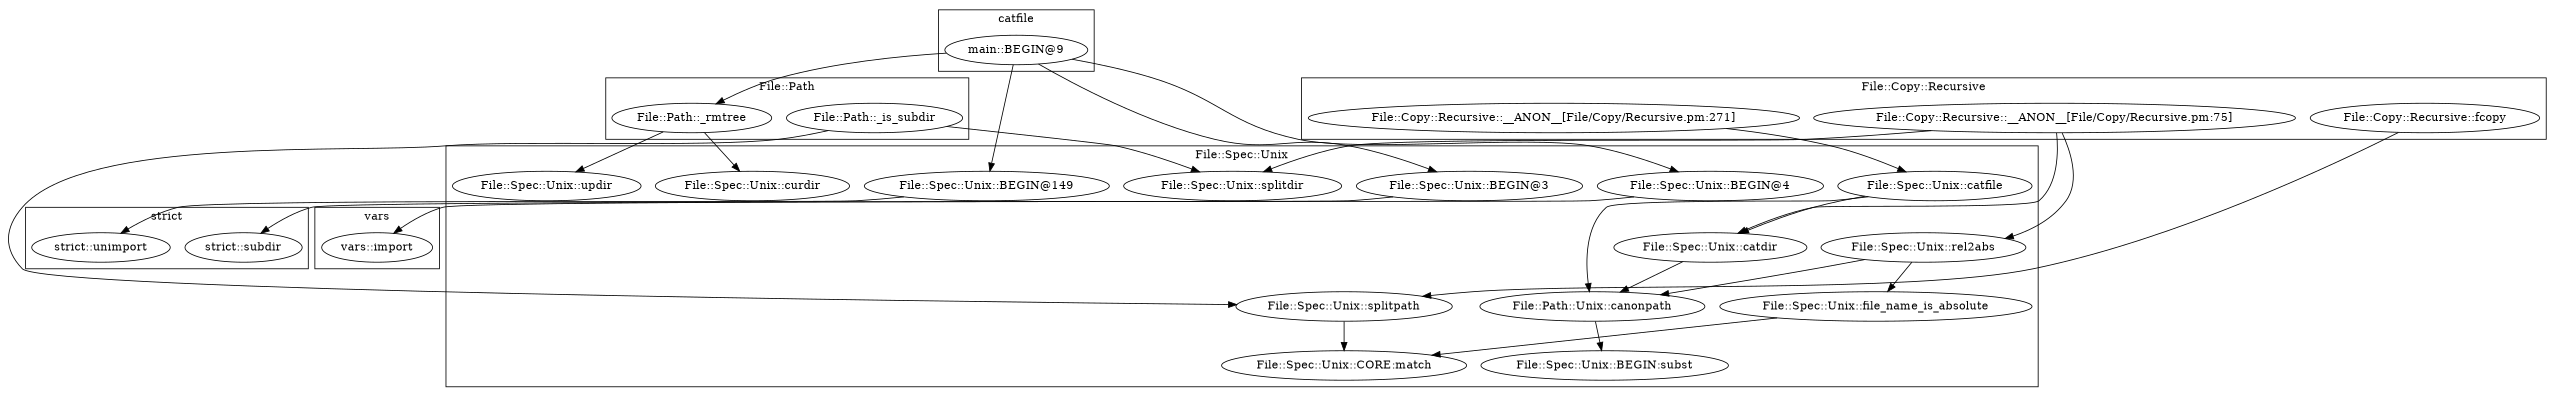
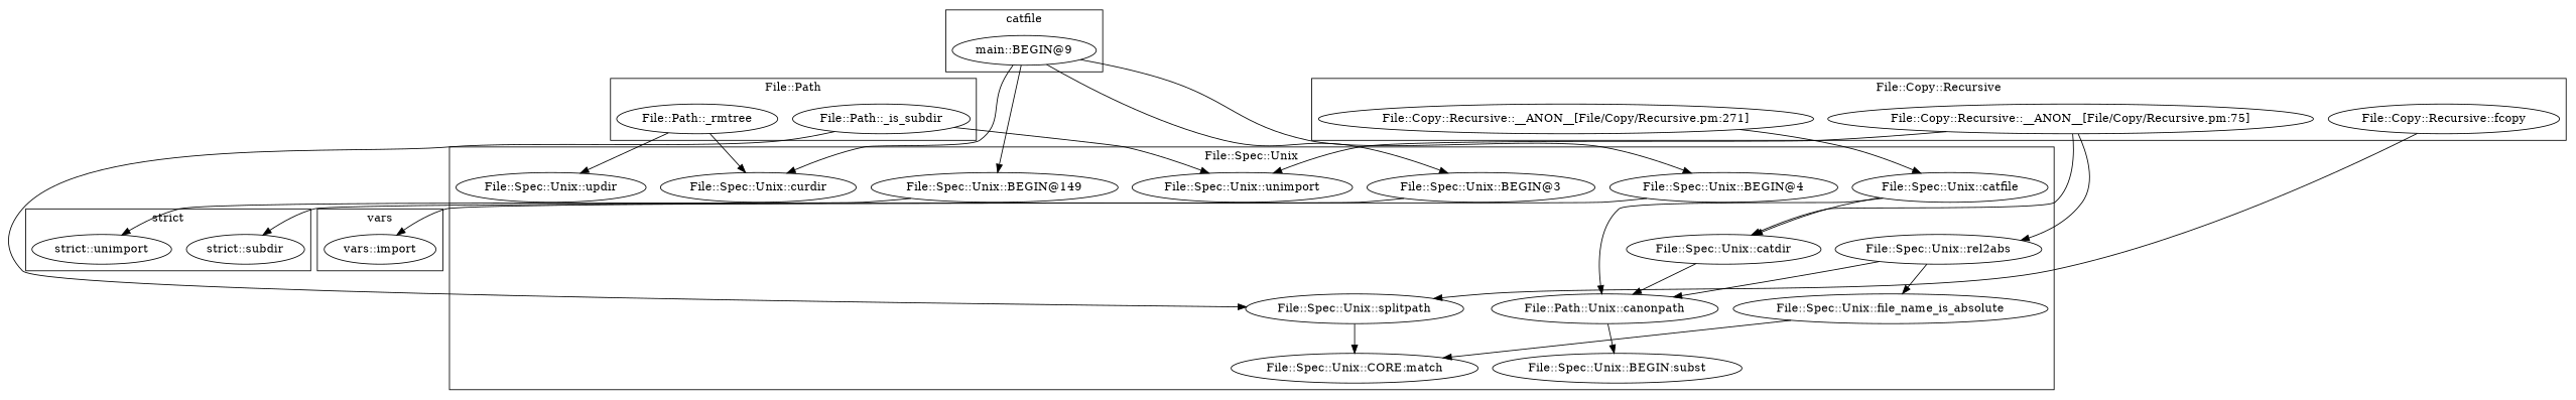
  digraph {
    "File::Spec::Unix::curdir"
    "File::Spec::Unix::rel2abs"
    n3 [label="File::Path::Unix::canonpath"]
    "File::Spec::Unix::CORE:match"
    "File::Spec::Unix::catfile"
    "File::Spec::Unix::updir"
    "File::Spec::Unix::BEGIN@149"
    "File::Spec::Unix::file_name_is_absolute"
-   "File::Spec::Unix::splitdir"
+   "File::Spec::Unix::splitdir" [label="File::Spec::Unix::unimport"]
    "File::Spec::Unix::splitpath"
    "File::Spec::Unix::BEGIN@4"
    "File::Spec::Unix::BEGIN@3"
    n13 [label="File::Spec::Unix::BEGIN:subst"]
    "File::Spec::Unix::catdir"
    "File::Path::_rmtree"
    "File::Path::_is_subdir"
    "vars::import"
    "main::BEGIN@9"
    n19 [label="strict::subdir"]
    "strict::unimport"
    "File::Copy::Recursive::__ANON__[File/Copy/Recursive.pm:271]"
    "File::Copy::Recursive::__ANON__[File/Copy/Recursive.pm:75]"
    "File::Copy::Recursive::fcopy"
    subgraph cluster_1 {
      label="File::Spec::Unix"
      "File::Spec::Unix::curdir"
      "File::Spec::Unix::rel2abs"
      n3
      "File::Spec::Unix::CORE:match"
      "File::Spec::Unix::catfile"
      "File::Spec::Unix::updir"
      "File::Spec::Unix::BEGIN@149"
      "File::Spec::Unix::file_name_is_absolute"
      "File::Spec::Unix::splitdir"
      "File::Spec::Unix::splitpath"
      "File::Spec::Unix::BEGIN@4"
      "File::Spec::Unix::BEGIN@3"
      n13
      "File::Spec::Unix::catdir"
    }
    subgraph cluster_2 {
      label="File::Path"
      "File::Path::_rmtree"
      "File::Path::_is_subdir"
    }
    subgraph cluster_3 {
      label=vars
      "vars::import"
    }
    subgraph cluster_4 {
      label=catfile
      "main::BEGIN@9"
    }
    subgraph cluster_5 {
      label="strict"
      n19
      "strict::unimport"
    }
    subgraph cluster_6 {
      label="File::Copy::Recursive"
      "File::Copy::Recursive::__ANON__[File/Copy/Recursive.pm:271]"
      "File::Copy::Recursive::__ANON__[File/Copy/Recursive.pm:75]"
      "File::Copy::Recursive::fcopy"
    }
    "File::Spec::Unix::rel2abs" -> n3
    "File::Spec::Unix::rel2abs" -> "File::Spec::Unix::file_name_is_absolute"
    n3 -> n13
    "File::Spec::Unix::catfile" -> n3
    "File::Spec::Unix::catfile" -> "File::Spec::Unix::catdir"
    "File::Spec::Unix::BEGIN@149" -> "strict::unimport"
    "File::Spec::Unix::file_name_is_absolute" -> "File::Spec::Unix::CORE:match"
    "File::Spec::Unix::splitpath" -> "File::Spec::Unix::CORE:match"
    "File::Spec::Unix::BEGIN@4" -> "vars::import"
    "File::Spec::Unix::BEGIN@3" -> n19
    "File::Spec::Unix::catdir" -> n3
    "File::Path::_rmtree" -> "File::Spec::Unix::curdir"
    "File::Path::_rmtree" -> "File::Spec::Unix::updir"
    "File::Path::_is_subdir" -> "File::Spec::Unix::splitdir"
    "File::Path::_is_subdir" -> "File::Spec::Unix::splitpath"
-   "main::BEGIN@9" -> "File::Path::_rmtree"
+   "main::BEGIN@9" -> "File::Spec::Unix::curdir"
    "main::BEGIN@9" -> "File::Spec::Unix::BEGIN@149"
    "main::BEGIN@9" -> "File::Spec::Unix::BEGIN@4"
    "main::BEGIN@9" -> "File::Spec::Unix::BEGIN@3"
    "File::Copy::Recursive::__ANON__[File/Copy/Recursive.pm:271]" -> "File::Spec::Unix::catfile"
    "File::Copy::Recursive::__ANON__[File/Copy/Recursive.pm:75]" -> "File::Spec::Unix::rel2abs"
    "File::Copy::Recursive::__ANON__[File/Copy/Recursive.pm:75]" -> "File::Spec::Unix::splitdir"
    "File::Copy::Recursive::__ANON__[File/Copy/Recursive.pm:75]" -> "File::Spec::Unix::catdir"
    "File::Copy::Recursive::fcopy" -> "File::Spec::Unix::splitpath"
  }
